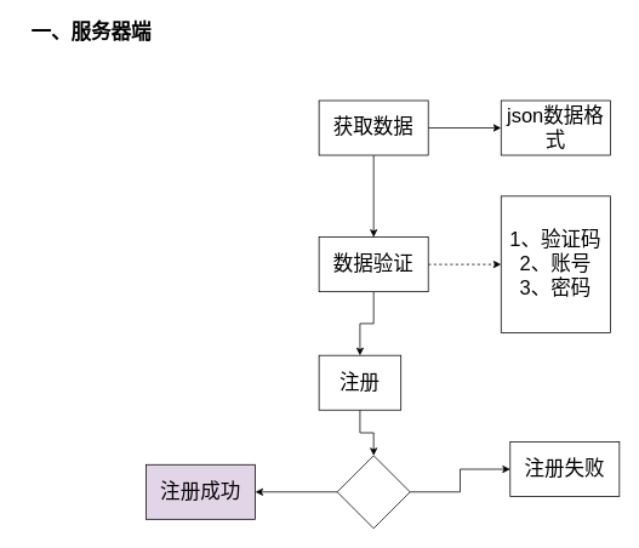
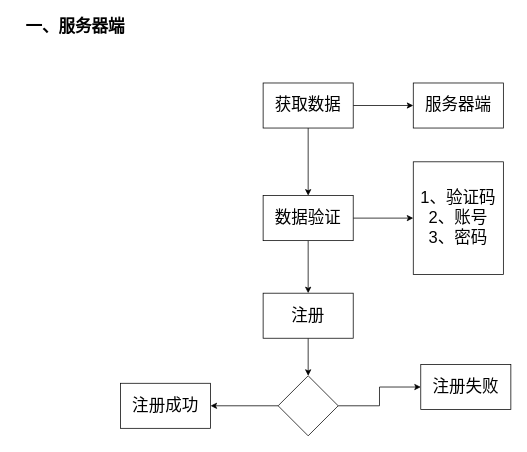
  <mxCell id="0" />
  <mxCell id="1" parent="0" />
  <mxCell id="2" value="一、服务器端" style="text;html=1;strokeColor=none;fillColor=none;align=center;verticalAlign=middle;whiteSpace=wrap;rounded=0;fontSize=22;fontStyle=1" vertex="1" parent="1"><mxGeometry x="20" y="20" width="160" height="30" as="geometry" /></mxCell>
  <mxCell id="3" value="" style="edgeStyle=orthogonalEdgeStyle;rounded=0;orthogonalLoop=1;jettySize=auto;html=1;fontSize=22;" edge="1" parent="1" source="5" target="9"><mxGeometry relative="1" as="geometry" /></mxCell>
  <mxCell id="4" value="" style="edgeStyle=orthogonalEdgeStyle;rounded=0;orthogonalLoop=1;jettySize=auto;html=1;fontSize=22;" edge="1" parent="1" source="5" target="6"><mxGeometry relative="1" as="geometry" /></mxCell>
  <mxCell id="5" value="获取数据" style="rounded=0;whiteSpace=wrap;html=1;fontSize=22;" vertex="1" parent="1"><mxGeometry x="350" y="110" width="120" height="60" as="geometry" /></mxCell>
- <mxCell id="6" value="json数据格式" style="rounded=0;whiteSpace=wrap;html=1;fontSize=22;" vertex="1" parent="1"><mxGeometry x="550" y="110" width="120" height="60" as="geometry" /></mxCell>
+ <mxCell id="6" value="服务器端" style="rounded=0;whiteSpace=wrap;html=1;fontSize=22;" vertex="1" parent="1"><mxGeometry x="550" y="110" width="120" height="60" as="geometry" /></mxCell>
  <mxCell id="7" value="" style="edgeStyle=orthogonalEdgeStyle;rounded=0;orthogonalLoop=1;jettySize=auto;html=1;fontSize=22;" edge="1" parent="1" source="9" target="13"><mxGeometry relative="1" as="geometry" /></mxCell>
- <mxCell id="8" value="" style="edgeStyle=orthogonalEdgeStyle;rounded=0;orthogonalLoop=1;jettySize=auto;html=1;fontSize=22;dashed=1;" edge="1" parent="1" source="9" target="10"><mxGeometry relative="1" as="geometry" /></mxCell>
+ <mxCell id="8" value="" style="edgeStyle=orthogonalEdgeStyle;rounded=0;orthogonalLoop=1;jettySize=auto;html=1;fontSize=22;" edge="1" parent="1" source="9" target="10"><mxGeometry relative="1" as="geometry" /></mxCell>
  <mxCell id="9" value="数据验证" style="rounded=0;whiteSpace=wrap;html=1;fontSize=22;" vertex="1" parent="1"><mxGeometry x="350" y="260" width="120" height="60" as="geometry" /></mxCell>
  <mxCell id="10" value="1、验证码&lt;br&gt;2、账号&lt;br&gt;3、密码&lt;br&gt;" style="rounded=0;whiteSpace=wrap;html=1;fontSize=22;" vertex="1" parent="1"><mxGeometry x="550" y="215" width="120" height="150" as="geometry" /></mxCell>
  <mxCell id="11" value="注册失败" style="rounded=0;whiteSpace=wrap;html=1;fontSize=22;" vertex="1" parent="1"><mxGeometry x="560" y="485" width="120" height="60" as="geometry" /></mxCell>
  <mxCell id="12" style="edgeStyle=orthogonalEdgeStyle;rounded=0;orthogonalLoop=1;jettySize=auto;html=1;fontSize=22;" edge="1" parent="1" source="13" target="16"><mxGeometry relative="1" as="geometry" /></mxCell>
- <mxCell id="13" value="注册" style="rounded=0;whiteSpace=wrap;html=1;fontSize=22;" vertex="1" parent="1"><mxGeometry x="350" y="390" width="90" height="60" as="geometry" /></mxCell>
+ <mxCell id="13" value="注册" style="rounded=0;whiteSpace=wrap;html=1;fontSize=22;" vertex="1" parent="1"><mxGeometry x="350" y="390" width="120" height="60" as="geometry" /></mxCell>
  <mxCell id="14" style="edgeStyle=orthogonalEdgeStyle;rounded=0;orthogonalLoop=1;jettySize=auto;html=1;entryX=1;entryY=0.5;entryDx=0;entryDy=0;fontSize=22;" edge="1" parent="1" source="16" target="17"><mxGeometry relative="1" as="geometry" /></mxCell>
  <mxCell id="15" style="edgeStyle=orthogonalEdgeStyle;rounded=0;orthogonalLoop=1;jettySize=auto;html=1;entryX=0;entryY=0.5;entryDx=0;entryDy=0;fontSize=22;" edge="1" parent="1" source="16" target="11"><mxGeometry relative="1" as="geometry" /></mxCell>
  <mxCell id="16" value="" style="rhombus;whiteSpace=wrap;html=1;fontSize=22;" vertex="1" parent="1"><mxGeometry x="370" y="500" width="80" height="80" as="geometry" /></mxCell>
- <mxCell id="17" value="注册成功" style="rounded=0;whiteSpace=wrap;html=1;fontSize=22;fillColor=#e1d5e7;" vertex="1" parent="1"><mxGeometry x="160" y="510" width="120" height="60" as="geometry" /></mxCell>
+ <mxCell id="17" value="注册成功" style="rounded=0;whiteSpace=wrap;html=1;fontSize=22;" vertex="1" parent="1"><mxGeometry x="160" y="510" width="120" height="60" as="geometry" /></mxCell>
